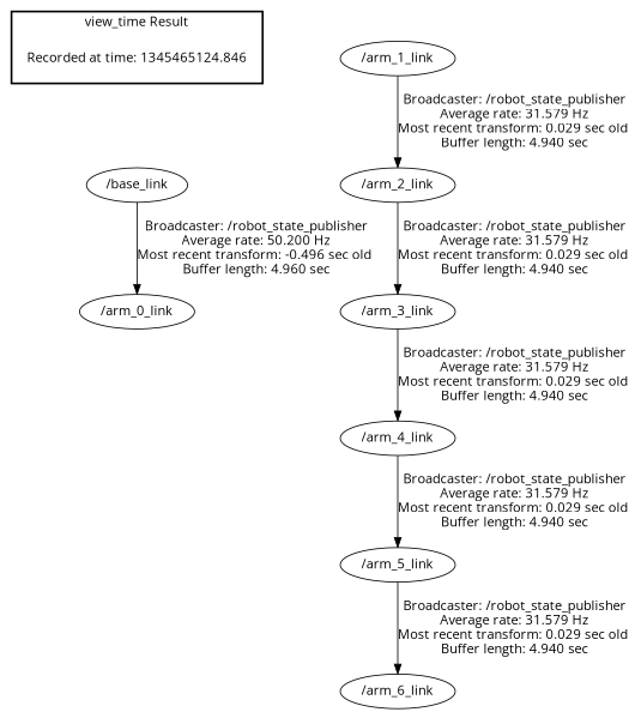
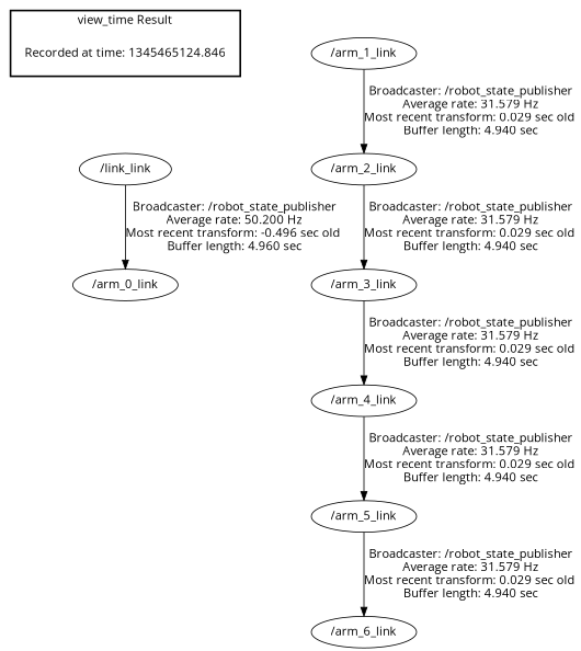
  digraph {
    fontname="Open Sans"
    node [fontname="Open Sans"]
    edge [fontname="Open Sans"]
    "Recorded at time: 1345465124.846" [shape=plaintext]
-   "/base_link"
+   "/base_link" [label="/link_link"]
    "/arm_1_link"
    "/arm_2_link"
    "/arm_3_link"
    "/arm_0_link"
    "/arm_4_link"
    "/arm_5_link"
    "/arm_6_link"
    subgraph cluster_1 {
      color=black
      label="view_time Result"
      style=bold
      "Recorded at time: 1345465124.846"
    }
    "Recorded at time: 1345465124.846" -> "/base_link" [style=invis]
    "/base_link" -> "/arm_0_link" [label="Broadcaster: /robot_state_publisher\nAverage rate: 50.200 Hz\nMost recent transform: -0.496 sec old \nBuffer length: 4.960 sec\n"]
    "/arm_1_link" -> "/arm_2_link" [label="Broadcaster: /robot_state_publisher\nAverage rate: 31.579 Hz\nMost recent transform: 0.029 sec old \nBuffer length: 4.940 sec\n"]
    "/arm_2_link" -> "/arm_3_link" [label="Broadcaster: /robot_state_publisher\nAverage rate: 31.579 Hz\nMost recent transform: 0.029 sec old \nBuffer length: 4.940 sec\n"]
    "/arm_3_link" -> "/arm_4_link" [label="Broadcaster: /robot_state_publisher\nAverage rate: 31.579 Hz\nMost recent transform: 0.029 sec old \nBuffer length: 4.940 sec\n"]
    "/arm_4_link" -> "/arm_5_link" [label="Broadcaster: /robot_state_publisher\nAverage rate: 31.579 Hz\nMost recent transform: 0.029 sec old \nBuffer length: 4.940 sec\n"]
    "/arm_5_link" -> "/arm_6_link" [label="Broadcaster: /robot_state_publisher\nAverage rate: 31.579 Hz\nMost recent transform: 0.029 sec old \nBuffer length: 4.940 sec\n"]
  }
